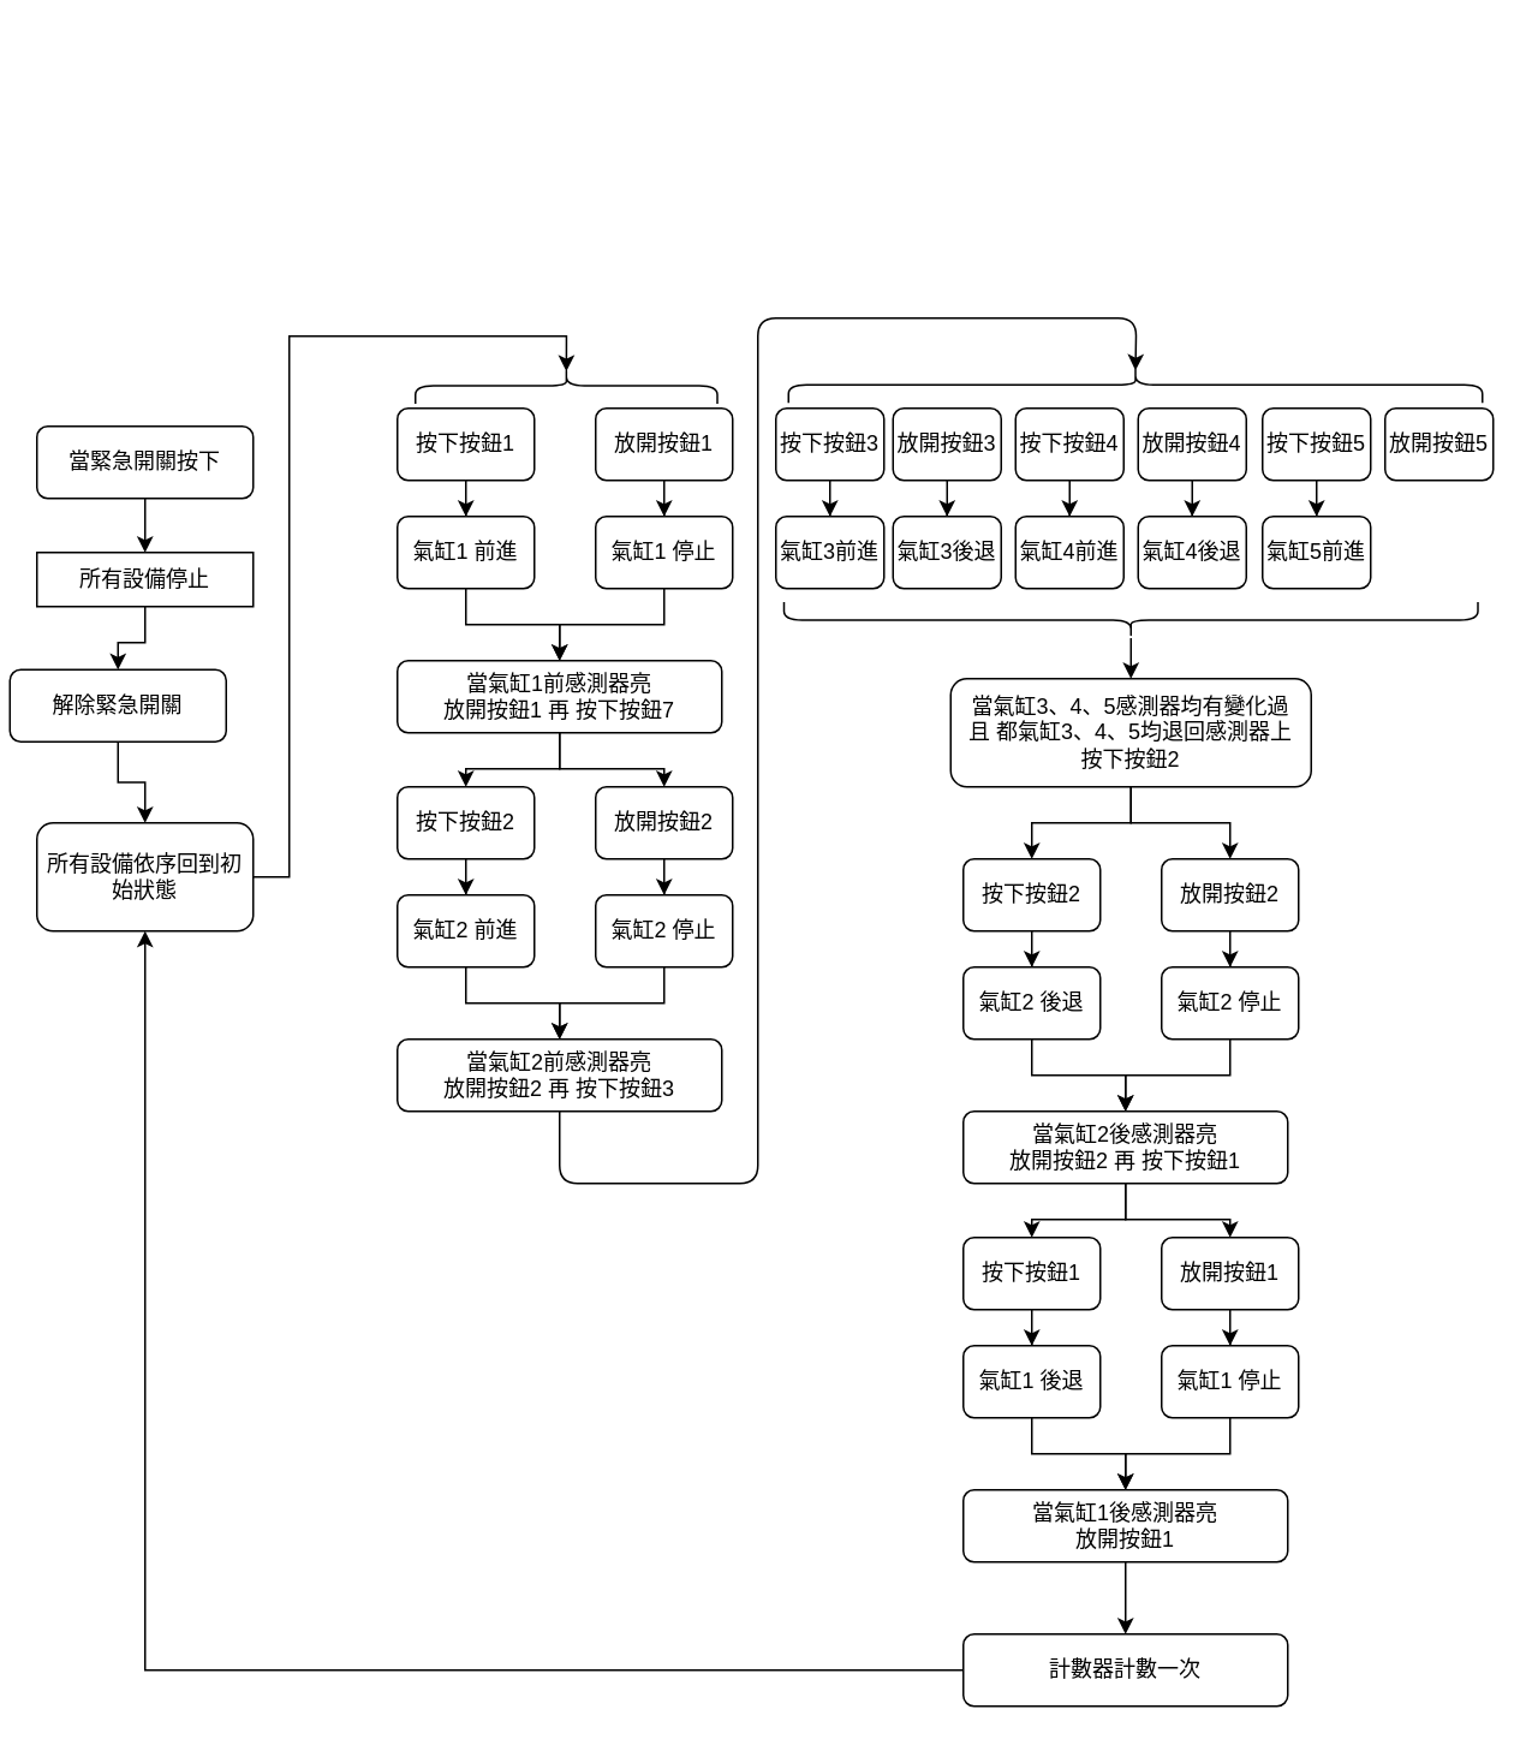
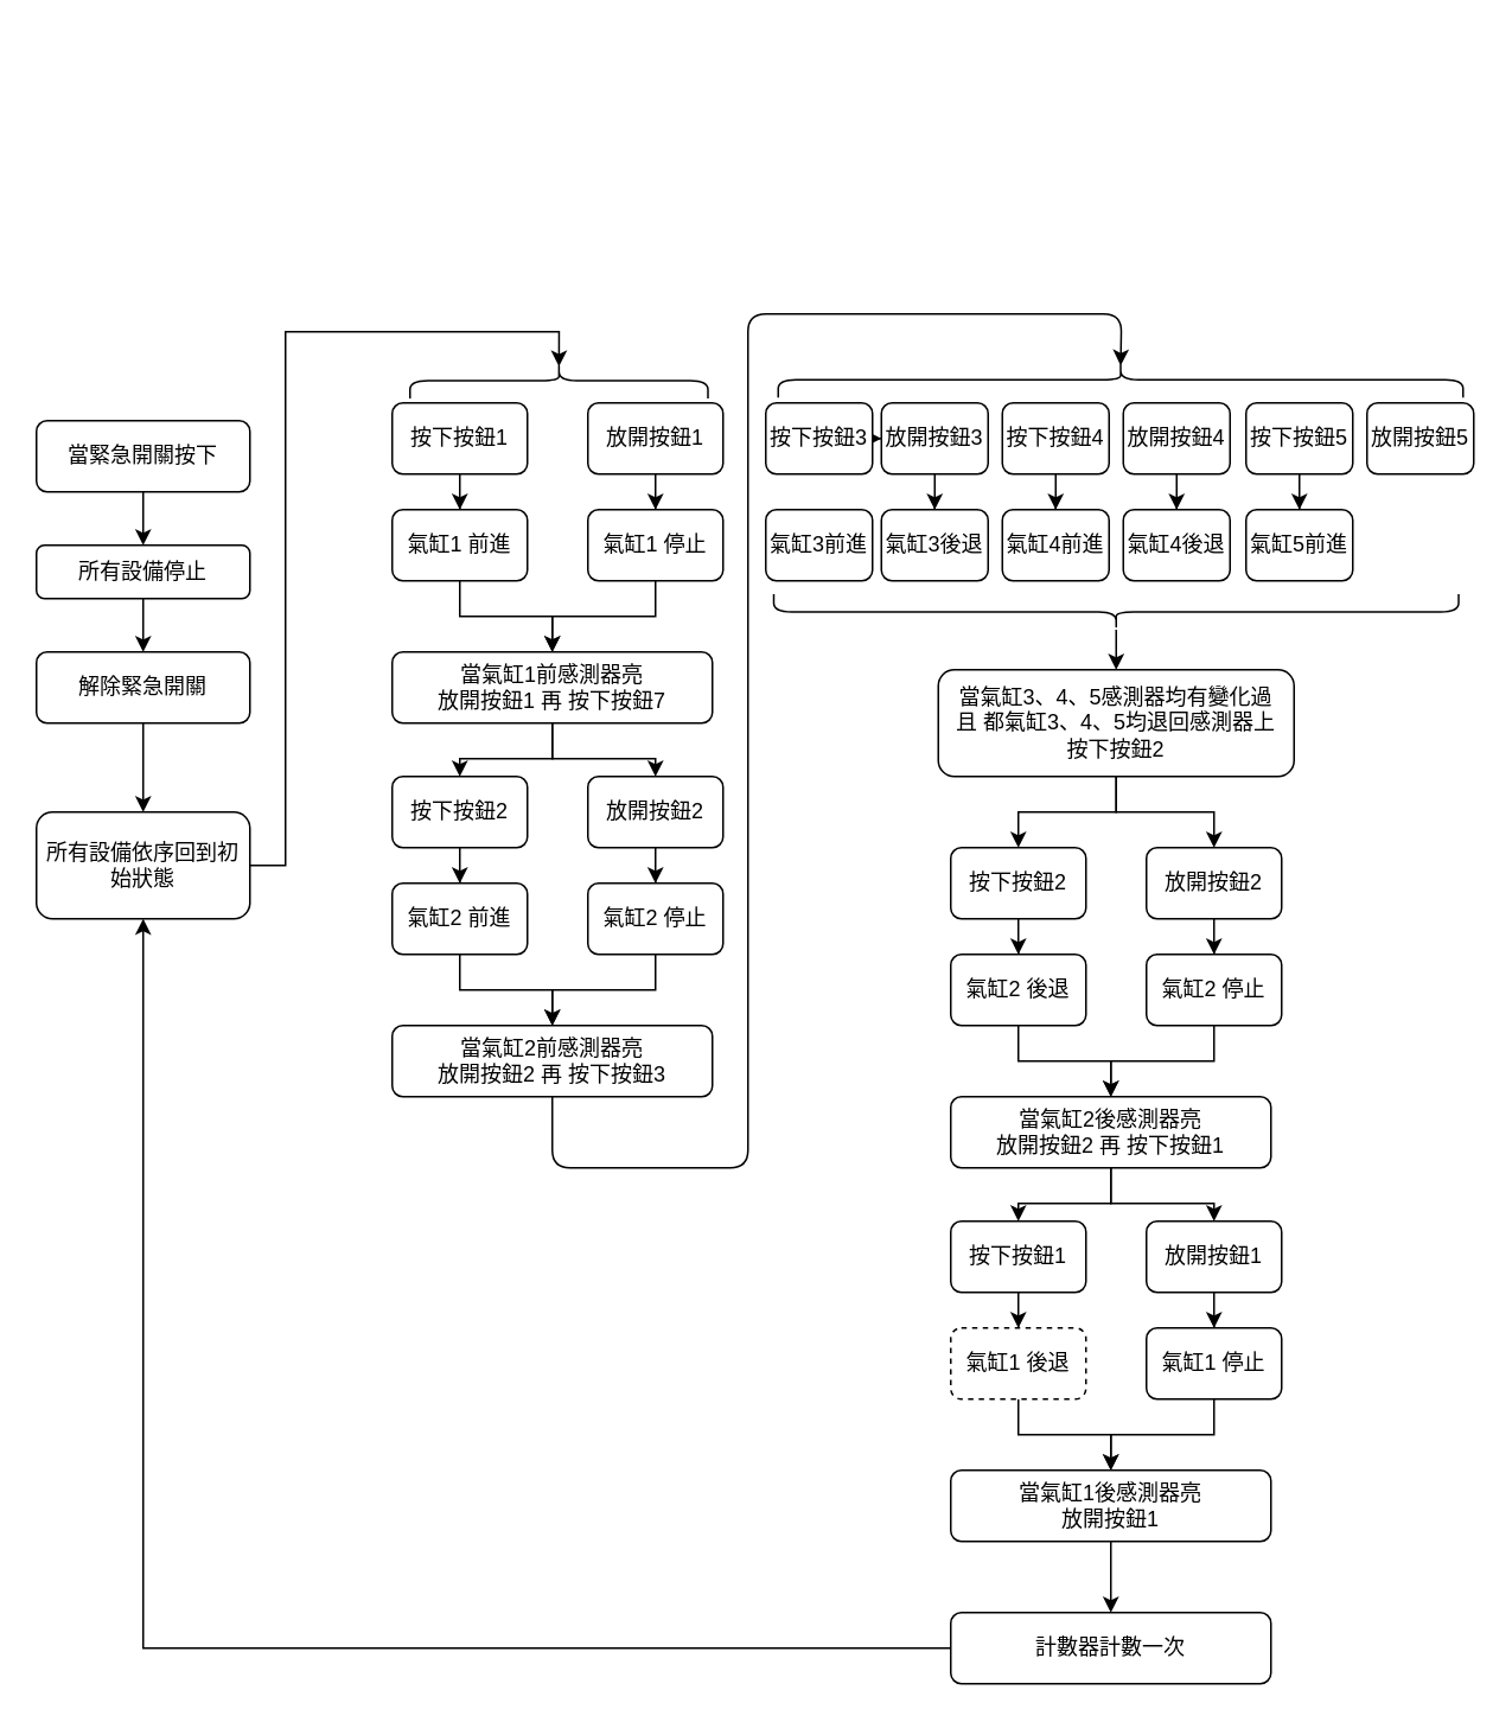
  <mxCell id="0" />
  <mxCell id="1" parent="0" />
  <mxCell id="2" value="" style="edgeStyle=orthogonalEdgeStyle;rounded=0;orthogonalLoop=1;jettySize=auto;html=1;" edge="1" parent="1" source="3" target="5"><mxGeometry relative="1" as="geometry" /></mxCell>
  <mxCell id="3" value="當緊急開關按下" style="rounded=1;whiteSpace=wrap;html=1;fontSize=12;glass=0;strokeWidth=1;shadow=0;" parent="1" vertex="1"><mxGeometry x="20" y="236" width="120" height="40" as="geometry" /></mxCell>
  <mxCell id="4" value="" style="edgeStyle=orthogonalEdgeStyle;rounded=0;orthogonalLoop=1;jettySize=auto;html=1;" edge="1" parent="1" source="5" target="7"><mxGeometry relative="1" as="geometry" /></mxCell>
- <mxCell id="5" value="所有設備停止&lt;br&gt;" style="whiteSpace=wrap;html=1;fontSize=12;glass=0;strokeWidth=1;shadow=0;rounded=0;" vertex="1" parent="1"><mxGeometry x="20" y="306" width="120" height="30" as="geometry" /></mxCell>
+ <mxCell id="5" value="所有設備停止&lt;br&gt;" style="rounded=1;whiteSpace=wrap;html=1;fontSize=12;glass=0;strokeWidth=1;shadow=0;" vertex="1" parent="1"><mxGeometry x="20" y="306" width="120" height="30" as="geometry" /></mxCell>
  <mxCell id="6" value="" style="edgeStyle=orthogonalEdgeStyle;rounded=0;orthogonalLoop=1;jettySize=auto;html=1;" edge="1" parent="1" source="7" target="9"><mxGeometry relative="1" as="geometry" /></mxCell>
- <mxCell id="7" value="&lt;span style=&quot;font-family: &amp;#34;helvetica&amp;#34;&quot;&gt;解除緊急開關&lt;/span&gt;" style="rounded=1;whiteSpace=wrap;html=1;fontSize=12;glass=0;strokeWidth=1;shadow=0;" vertex="1" parent="1"><mxGeometry x="5" y="371" width="120" height="40" as="geometry" /></mxCell>
+ <mxCell id="7" value="&lt;span style=&quot;font-family: &amp;#34;helvetica&amp;#34;&quot;&gt;解除緊急開關&lt;/span&gt;" style="rounded=1;whiteSpace=wrap;html=1;fontSize=12;glass=0;strokeWidth=1;shadow=0;" vertex="1" parent="1"><mxGeometry x="20" y="366" width="120" height="40" as="geometry" /></mxCell>
  <mxCell id="8" style="edgeStyle=orthogonalEdgeStyle;rounded=0;orthogonalLoop=1;jettySize=auto;html=1;entryX=0.1;entryY=0.5;entryDx=0;entryDy=0;entryPerimeter=0;" edge="1" parent="1" source="9" target="76"><mxGeometry relative="1" as="geometry"><mxPoint x="320" y="176" as="targetPoint" /><Array as="points"><mxPoint x="160" y="486" /><mxPoint x="160" y="186" /><mxPoint x="314" y="186" /></Array></mxGeometry></mxCell>
  <mxCell id="9" value="所有設備依序回到初始狀態" style="rounded=1;whiteSpace=wrap;html=1;fontSize=12;glass=0;strokeWidth=1;shadow=0;" vertex="1" parent="1"><mxGeometry x="20" y="456" width="120" height="60" as="geometry" /></mxCell>
  <mxCell id="10" style="edgeStyle=orthogonalEdgeStyle;rounded=0;orthogonalLoop=1;jettySize=auto;html=1;entryX=0.5;entryY=0;entryDx=0;entryDy=0;" edge="1" parent="1" source="11" target="20"><mxGeometry relative="1" as="geometry" /></mxCell>
  <mxCell id="11" value="氣缸1 前進" style="rounded=1;whiteSpace=wrap;html=1;fontSize=12;glass=0;strokeWidth=1;shadow=0;" vertex="1" parent="1"><mxGeometry x="220" y="286" width="76" height="40" as="geometry" /></mxCell>
  <mxCell id="12" value="" style="edgeStyle=orthogonalEdgeStyle;rounded=0;orthogonalLoop=1;jettySize=auto;html=1;" edge="1" parent="1" source="13" target="11"><mxGeometry relative="1" as="geometry" /></mxCell>
  <mxCell id="13" value="按下按鈕1" style="rounded=1;whiteSpace=wrap;html=1;fontSize=12;glass=0;strokeWidth=1;shadow=0;" vertex="1" parent="1"><mxGeometry x="220" y="226" width="76" height="40" as="geometry" /></mxCell>
  <mxCell id="14" style="edgeStyle=orthogonalEdgeStyle;rounded=0;orthogonalLoop=1;jettySize=auto;html=1;entryX=0.5;entryY=0;entryDx=0;entryDy=0;" edge="1" parent="1" source="15" target="20"><mxGeometry relative="1" as="geometry" /></mxCell>
  <mxCell id="15" value="氣缸1 停止" style="rounded=1;whiteSpace=wrap;html=1;fontSize=12;glass=0;strokeWidth=1;shadow=0;" vertex="1" parent="1"><mxGeometry x="330" y="286" width="76" height="40" as="geometry" /></mxCell>
  <mxCell id="16" value="" style="edgeStyle=orthogonalEdgeStyle;rounded=0;orthogonalLoop=1;jettySize=auto;html=1;" edge="1" parent="1" source="17" target="15"><mxGeometry relative="1" as="geometry" /></mxCell>
  <mxCell id="17" value="放開按鈕1" style="rounded=1;whiteSpace=wrap;html=1;fontSize=12;glass=0;strokeWidth=1;shadow=0;" vertex="1" parent="1"><mxGeometry x="330" y="226" width="76" height="40" as="geometry" /></mxCell>
  <mxCell id="18" style="edgeStyle=orthogonalEdgeStyle;rounded=0;orthogonalLoop=1;jettySize=auto;html=1;entryX=0.5;entryY=0;entryDx=0;entryDy=0;" edge="1" parent="1" source="20" target="24"><mxGeometry relative="1" as="geometry" /></mxCell>
  <mxCell id="19" style="edgeStyle=orthogonalEdgeStyle;rounded=0;orthogonalLoop=1;jettySize=auto;html=1;" edge="1" parent="1" source="20" target="28"><mxGeometry relative="1" as="geometry" /></mxCell>
  <mxCell id="20" value="當氣缸1前感測器亮&lt;br&gt;放開按鈕1 再 按下按鈕7" style="rounded=1;whiteSpace=wrap;html=1;fontSize=12;glass=0;strokeWidth=1;shadow=0;" vertex="1" parent="1"><mxGeometry x="220" y="366" width="180" height="40" as="geometry" /></mxCell>
  <mxCell id="21" style="edgeStyle=orthogonalEdgeStyle;rounded=0;orthogonalLoop=1;jettySize=auto;html=1;" edge="1" parent="1" source="22" target="29"><mxGeometry relative="1" as="geometry" /></mxCell>
  <mxCell id="22" value="氣缸2 前進" style="rounded=1;whiteSpace=wrap;html=1;fontSize=12;glass=0;strokeWidth=1;shadow=0;" vertex="1" parent="1"><mxGeometry x="220" y="496" width="76" height="40" as="geometry" /></mxCell>
  <mxCell id="23" value="" style="edgeStyle=orthogonalEdgeStyle;rounded=0;orthogonalLoop=1;jettySize=auto;html=1;" edge="1" parent="1" source="24" target="22"><mxGeometry relative="1" as="geometry" /></mxCell>
  <mxCell id="24" value="按下按鈕2" style="rounded=1;whiteSpace=wrap;html=1;fontSize=12;glass=0;strokeWidth=1;shadow=0;" vertex="1" parent="1"><mxGeometry x="220" y="436" width="76" height="40" as="geometry" /></mxCell>
  <mxCell id="25" style="edgeStyle=orthogonalEdgeStyle;rounded=0;orthogonalLoop=1;jettySize=auto;html=1;entryX=0.5;entryY=0;entryDx=0;entryDy=0;" edge="1" parent="1" source="26" target="29"><mxGeometry relative="1" as="geometry" /></mxCell>
  <mxCell id="26" value="氣缸2 停止" style="rounded=1;whiteSpace=wrap;html=1;fontSize=12;glass=0;strokeWidth=1;shadow=0;" vertex="1" parent="1"><mxGeometry x="330" y="496" width="76" height="40" as="geometry" /></mxCell>
  <mxCell id="27" value="" style="edgeStyle=orthogonalEdgeStyle;rounded=0;orthogonalLoop=1;jettySize=auto;html=1;" edge="1" parent="1" source="28" target="26"><mxGeometry relative="1" as="geometry" /></mxCell>
  <mxCell id="28" value="放開按鈕2" style="rounded=1;whiteSpace=wrap;html=1;fontSize=12;glass=0;strokeWidth=1;shadow=0;" vertex="1" parent="1"><mxGeometry x="330" y="436" width="76" height="40" as="geometry" /></mxCell>
  <mxCell id="29" value="當氣缸2前感測器亮&lt;br&gt;放開按鈕2 再 按下按鈕3" style="rounded=1;whiteSpace=wrap;html=1;fontSize=12;glass=0;strokeWidth=1;shadow=0;" vertex="1" parent="1"><mxGeometry x="220" y="576" width="180" height="40" as="geometry" /></mxCell>
  <mxCell id="30" value="氣缸3前進" style="rounded=1;whiteSpace=wrap;html=1;fontSize=12;glass=0;strokeWidth=1;shadow=0;" vertex="1" parent="1"><mxGeometry x="430" y="286" width="60" height="40" as="geometry" /></mxCell>
- <mxCell id="31" value="" style="edgeStyle=orthogonalEdgeStyle;rounded=0;orthogonalLoop=1;jettySize=auto;html=1;" edge="1" parent="1" source="32" target="30"><mxGeometry relative="1" as="geometry" /></mxCell>
+ <mxCell id="31" value="" style="edgeStyle=orthogonalEdgeStyle;rounded=0;orthogonalLoop=1;jettySize=auto;html=1;" edge="1" parent="1" source="32" target="35"><mxGeometry relative="1" as="geometry" /></mxCell>
  <mxCell id="32" value="按下按鈕3" style="rounded=1;whiteSpace=wrap;html=1;fontSize=12;glass=0;strokeWidth=1;shadow=0;" vertex="1" parent="1"><mxGeometry x="430" y="226" width="60" height="40" as="geometry" /></mxCell>
  <mxCell id="33" value="氣缸3後退" style="rounded=1;whiteSpace=wrap;html=1;fontSize=12;glass=0;strokeWidth=1;shadow=0;" vertex="1" parent="1"><mxGeometry x="495" y="286" width="60" height="40" as="geometry" /></mxCell>
  <mxCell id="34" value="" style="edgeStyle=orthogonalEdgeStyle;rounded=0;orthogonalLoop=1;jettySize=auto;html=1;" edge="1" parent="1" source="35" target="33"><mxGeometry relative="1" as="geometry" /></mxCell>
  <mxCell id="35" value="放開按鈕3" style="rounded=1;whiteSpace=wrap;html=1;fontSize=12;glass=0;strokeWidth=1;shadow=0;" vertex="1" parent="1"><mxGeometry x="495" y="226" width="60" height="40" as="geometry" /></mxCell>
  <mxCell id="36" value="氣缸4前進" style="rounded=1;whiteSpace=wrap;html=1;fontSize=12;glass=0;strokeWidth=1;shadow=0;" vertex="1" parent="1"><mxGeometry x="563" y="286" width="60" height="40" as="geometry" /></mxCell>
  <mxCell id="37" value="" style="edgeStyle=orthogonalEdgeStyle;rounded=0;orthogonalLoop=1;jettySize=auto;html=1;" edge="1" parent="1" source="38" target="36"><mxGeometry relative="1" as="geometry" /></mxCell>
  <mxCell id="38" value="按下按鈕4" style="rounded=1;whiteSpace=wrap;html=1;fontSize=12;glass=0;strokeWidth=1;shadow=0;" vertex="1" parent="1"><mxGeometry x="563" y="226" width="60" height="40" as="geometry" /></mxCell>
  <mxCell id="39" value="氣缸4後退" style="rounded=1;whiteSpace=wrap;html=1;fontSize=12;glass=0;strokeWidth=1;shadow=0;" vertex="1" parent="1"><mxGeometry x="631" y="286" width="60" height="40" as="geometry" /></mxCell>
  <mxCell id="40" value="" style="edgeStyle=orthogonalEdgeStyle;rounded=0;orthogonalLoop=1;jettySize=auto;html=1;" edge="1" parent="1" source="41" target="39"><mxGeometry relative="1" as="geometry" /></mxCell>
  <mxCell id="41" value="放開按鈕4" style="rounded=1;whiteSpace=wrap;html=1;fontSize=12;glass=0;strokeWidth=1;shadow=0;" vertex="1" parent="1"><mxGeometry x="631" y="226" width="60" height="40" as="geometry" /></mxCell>
  <mxCell id="42" value="氣缸5前進" style="rounded=1;whiteSpace=wrap;html=1;fontSize=12;glass=0;strokeWidth=1;shadow=0;" vertex="1" parent="1"><mxGeometry x="700" y="286" width="60" height="40" as="geometry" /></mxCell>
  <mxCell id="43" value="" style="edgeStyle=orthogonalEdgeStyle;rounded=0;orthogonalLoop=1;jettySize=auto;html=1;" edge="1" parent="1" source="44" target="42"><mxGeometry relative="1" as="geometry" /></mxCell>
  <mxCell id="44" value="按下按鈕5" style="rounded=1;whiteSpace=wrap;html=1;fontSize=12;glass=0;strokeWidth=1;shadow=0;" vertex="1" parent="1"><mxGeometry x="700" y="226" width="60" height="40" as="geometry" /></mxCell>
  <mxCell id="45" value="放開按鈕5" style="rounded=1;whiteSpace=wrap;html=1;fontSize=12;glass=0;strokeWidth=1;shadow=0;" vertex="1" parent="1"><mxGeometry x="768" y="226" width="60" height="40" as="geometry" /></mxCell>
  <mxCell id="46" style="edgeStyle=orthogonalEdgeStyle;rounded=0;orthogonalLoop=1;jettySize=auto;html=1;entryX=0.5;entryY=0;entryDx=0;entryDy=0;" edge="1" parent="1" source="48" target="52"><mxGeometry relative="1" as="geometry" /></mxCell>
  <mxCell id="47" style="edgeStyle=orthogonalEdgeStyle;rounded=0;orthogonalLoop=1;jettySize=auto;html=1;entryX=0.5;entryY=0;entryDx=0;entryDy=0;" edge="1" parent="1" source="48" target="56"><mxGeometry relative="1" as="geometry" /></mxCell>
  <mxCell id="48" value="當氣缸3、4、5感測器均有變化過&lt;br&gt;且 都氣缸3、4、5均退回感測器上&lt;br&gt;按下按鈕2" style="rounded=1;whiteSpace=wrap;html=1;fontSize=12;glass=0;strokeWidth=1;shadow=0;" vertex="1" parent="1"><mxGeometry x="527" y="376" width="200" height="60" as="geometry" /></mxCell>
  <mxCell id="49" style="edgeStyle=orthogonalEdgeStyle;rounded=0;orthogonalLoop=1;jettySize=auto;html=1;entryX=0.5;entryY=0;entryDx=0;entryDy=0;" edge="1" parent="1" source="50" target="59"><mxGeometry relative="1" as="geometry" /></mxCell>
  <mxCell id="50" value="氣缸2 後退" style="rounded=1;whiteSpace=wrap;html=1;fontSize=12;glass=0;strokeWidth=1;shadow=0;" vertex="1" parent="1"><mxGeometry x="534" y="536" width="76" height="40" as="geometry" /></mxCell>
  <mxCell id="51" value="" style="edgeStyle=orthogonalEdgeStyle;rounded=0;orthogonalLoop=1;jettySize=auto;html=1;" edge="1" parent="1" source="52" target="50"><mxGeometry relative="1" as="geometry" /></mxCell>
  <mxCell id="52" value="按下按鈕2" style="rounded=1;whiteSpace=wrap;html=1;fontSize=12;glass=0;strokeWidth=1;shadow=0;" vertex="1" parent="1"><mxGeometry x="534" y="476" width="76" height="40" as="geometry" /></mxCell>
  <mxCell id="53" style="edgeStyle=orthogonalEdgeStyle;rounded=0;orthogonalLoop=1;jettySize=auto;html=1;entryX=0.5;entryY=0;entryDx=0;entryDy=0;" edge="1" parent="1" source="54" target="59"><mxGeometry relative="1" as="geometry" /></mxCell>
  <mxCell id="54" value="氣缸2 停止" style="rounded=1;whiteSpace=wrap;html=1;fontSize=12;glass=0;strokeWidth=1;shadow=0;" vertex="1" parent="1"><mxGeometry x="644" y="536" width="76" height="40" as="geometry" /></mxCell>
  <mxCell id="55" value="" style="edgeStyle=orthogonalEdgeStyle;rounded=0;orthogonalLoop=1;jettySize=auto;html=1;" edge="1" parent="1" source="56" target="54"><mxGeometry relative="1" as="geometry" /></mxCell>
  <mxCell id="56" value="放開按鈕2" style="rounded=1;whiteSpace=wrap;html=1;fontSize=12;glass=0;strokeWidth=1;shadow=0;" vertex="1" parent="1"><mxGeometry x="644" y="476" width="76" height="40" as="geometry" /></mxCell>
  <mxCell id="57" style="edgeStyle=orthogonalEdgeStyle;rounded=0;orthogonalLoop=1;jettySize=auto;html=1;entryX=0.5;entryY=0;entryDx=0;entryDy=0;" edge="1" parent="1" source="59" target="63"><mxGeometry relative="1" as="geometry" /></mxCell>
  <mxCell id="58" style="edgeStyle=orthogonalEdgeStyle;rounded=0;orthogonalLoop=1;jettySize=auto;html=1;" edge="1" parent="1" source="59" target="67"><mxGeometry relative="1" as="geometry" /></mxCell>
  <mxCell id="59" value="當氣缸2後感測器亮&lt;br&gt;放開按鈕2 再 按下按鈕1" style="rounded=1;whiteSpace=wrap;html=1;fontSize=12;glass=0;strokeWidth=1;shadow=0;" vertex="1" parent="1"><mxGeometry x="534" y="616" width="180" height="40" as="geometry" /></mxCell>
  <mxCell id="60" style="edgeStyle=orthogonalEdgeStyle;rounded=0;orthogonalLoop=1;jettySize=auto;html=1;" edge="1" parent="1" source="61" target="69"><mxGeometry relative="1" as="geometry" /></mxCell>
- <mxCell id="61" value="氣缸1 後退" style="rounded=1;whiteSpace=wrap;html=1;fontSize=12;glass=0;strokeWidth=1;shadow=0;" vertex="1" parent="1"><mxGeometry x="534" y="746" width="76" height="40" as="geometry" /></mxCell>
+ <mxCell id="61" value="氣缸1 後退" style="rounded=1;whiteSpace=wrap;html=1;fontSize=12;glass=0;strokeWidth=1;shadow=0;dashed=1;" vertex="1" parent="1"><mxGeometry x="534" y="746" width="76" height="40" as="geometry" /></mxCell>
  <mxCell id="62" value="" style="edgeStyle=orthogonalEdgeStyle;rounded=0;orthogonalLoop=1;jettySize=auto;html=1;" edge="1" parent="1" source="63" target="61"><mxGeometry relative="1" as="geometry" /></mxCell>
  <mxCell id="63" value="按下按鈕1" style="rounded=1;whiteSpace=wrap;html=1;fontSize=12;glass=0;strokeWidth=1;shadow=0;" vertex="1" parent="1"><mxGeometry x="534" y="686" width="76" height="40" as="geometry" /></mxCell>
  <mxCell id="64" style="edgeStyle=orthogonalEdgeStyle;rounded=0;orthogonalLoop=1;jettySize=auto;html=1;entryX=0.5;entryY=0;entryDx=0;entryDy=0;" edge="1" parent="1" source="65" target="69"><mxGeometry relative="1" as="geometry" /></mxCell>
  <mxCell id="65" value="氣缸1 停止" style="rounded=1;whiteSpace=wrap;html=1;fontSize=12;glass=0;strokeWidth=1;shadow=0;" vertex="1" parent="1"><mxGeometry x="644" y="746" width="76" height="40" as="geometry" /></mxCell>
  <mxCell id="66" value="" style="edgeStyle=orthogonalEdgeStyle;rounded=0;orthogonalLoop=1;jettySize=auto;html=1;" edge="1" parent="1" source="67" target="65"><mxGeometry relative="1" as="geometry" /></mxCell>
  <mxCell id="67" value="放開按鈕1" style="rounded=1;whiteSpace=wrap;html=1;fontSize=12;glass=0;strokeWidth=1;shadow=0;" vertex="1" parent="1"><mxGeometry x="644" y="686" width="76" height="40" as="geometry" /></mxCell>
  <mxCell id="68" value="" style="edgeStyle=orthogonalEdgeStyle;rounded=0;orthogonalLoop=1;jettySize=auto;html=1;" edge="1" parent="1" source="69" target="75"><mxGeometry relative="1" as="geometry" /></mxCell>
  <mxCell id="69" value="當氣缸1後感測器亮&lt;br&gt;放開按鈕1" style="rounded=1;whiteSpace=wrap;html=1;fontSize=12;glass=0;strokeWidth=1;shadow=0;" vertex="1" parent="1"><mxGeometry x="534" y="826" width="180" height="40" as="geometry" /></mxCell>
  <mxCell id="70" value="" style="shape=curlyBracket;whiteSpace=wrap;html=1;rounded=1;rotation=90;" vertex="1" parent="1"><mxGeometry x="619.5" y="20.5" width="20" height="385" as="geometry" /></mxCell>
  <mxCell id="71" value="" style="endArrow=classic;html=1;exitX=0.5;exitY=1;exitDx=0;exitDy=0;entryX=0.1;entryY=0.5;entryDx=0;entryDy=0;entryPerimeter=0;" edge="1" parent="1" source="29" target="70"><mxGeometry width="50" height="50" relative="1" as="geometry"><mxPoint x="410" y="476" as="sourcePoint" /><mxPoint x="660" as="targetPoint" y="166" /><Array as="points"><mxPoint x="310" y="656" /><mxPoint x="420" y="656" /><mxPoint x="420" y="176" /><mxPoint x="630" y="176" /></Array></mxGeometry></mxCell>
  <mxCell id="72" value="" style="edgeStyle=orthogonalEdgeStyle;rounded=0;orthogonalLoop=1;jettySize=auto;html=1;entryX=0.5;entryY=0;entryDx=0;entryDy=0;" edge="1" parent="1" source="73" target="48"><mxGeometry relative="1" as="geometry"><mxPoint x="627" y="366" as="targetPoint" /></mxGeometry></mxCell>
  <mxCell id="73" value="" style="shape=curlyBracket;whiteSpace=wrap;html=1;rounded=1;rotation=-90;" vertex="1" parent="1"><mxGeometry x="617" y="151" width="20" height="385" as="geometry" /></mxCell>
  <mxCell id="74" style="edgeStyle=orthogonalEdgeStyle;rounded=0;orthogonalLoop=1;jettySize=auto;html=1;entryX=0.5;entryY=1;entryDx=0;entryDy=0;" edge="1" parent="1" source="75" target="9"><mxGeometry relative="1" as="geometry" /></mxCell>
  <mxCell id="75" value="計數器計數一次" style="rounded=1;whiteSpace=wrap;html=1;fontSize=12;glass=0;strokeWidth=1;shadow=0;" vertex="1" parent="1"><mxGeometry x="534" y="906" width="180" height="40" as="geometry" /></mxCell>
  <mxCell id="76" value="" style="shape=curlyBracket;whiteSpace=wrap;html=1;rounded=1;rotation=90;" vertex="1" parent="1"><mxGeometry x="303.75" y="129.75" width="20" height="167.5" as="geometry" /></mxCell>
